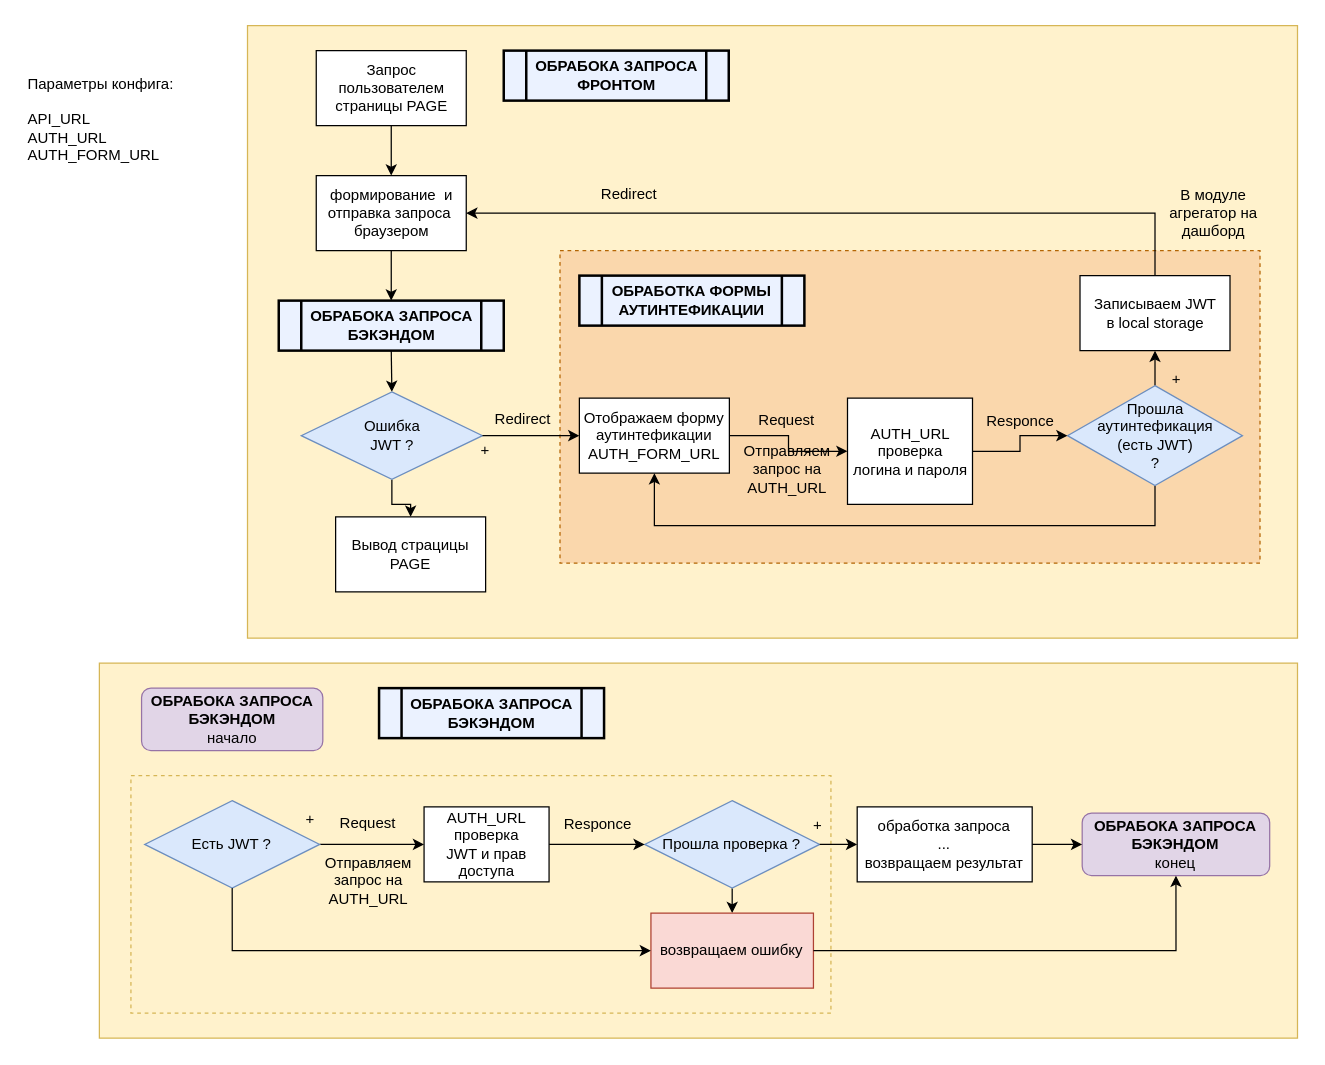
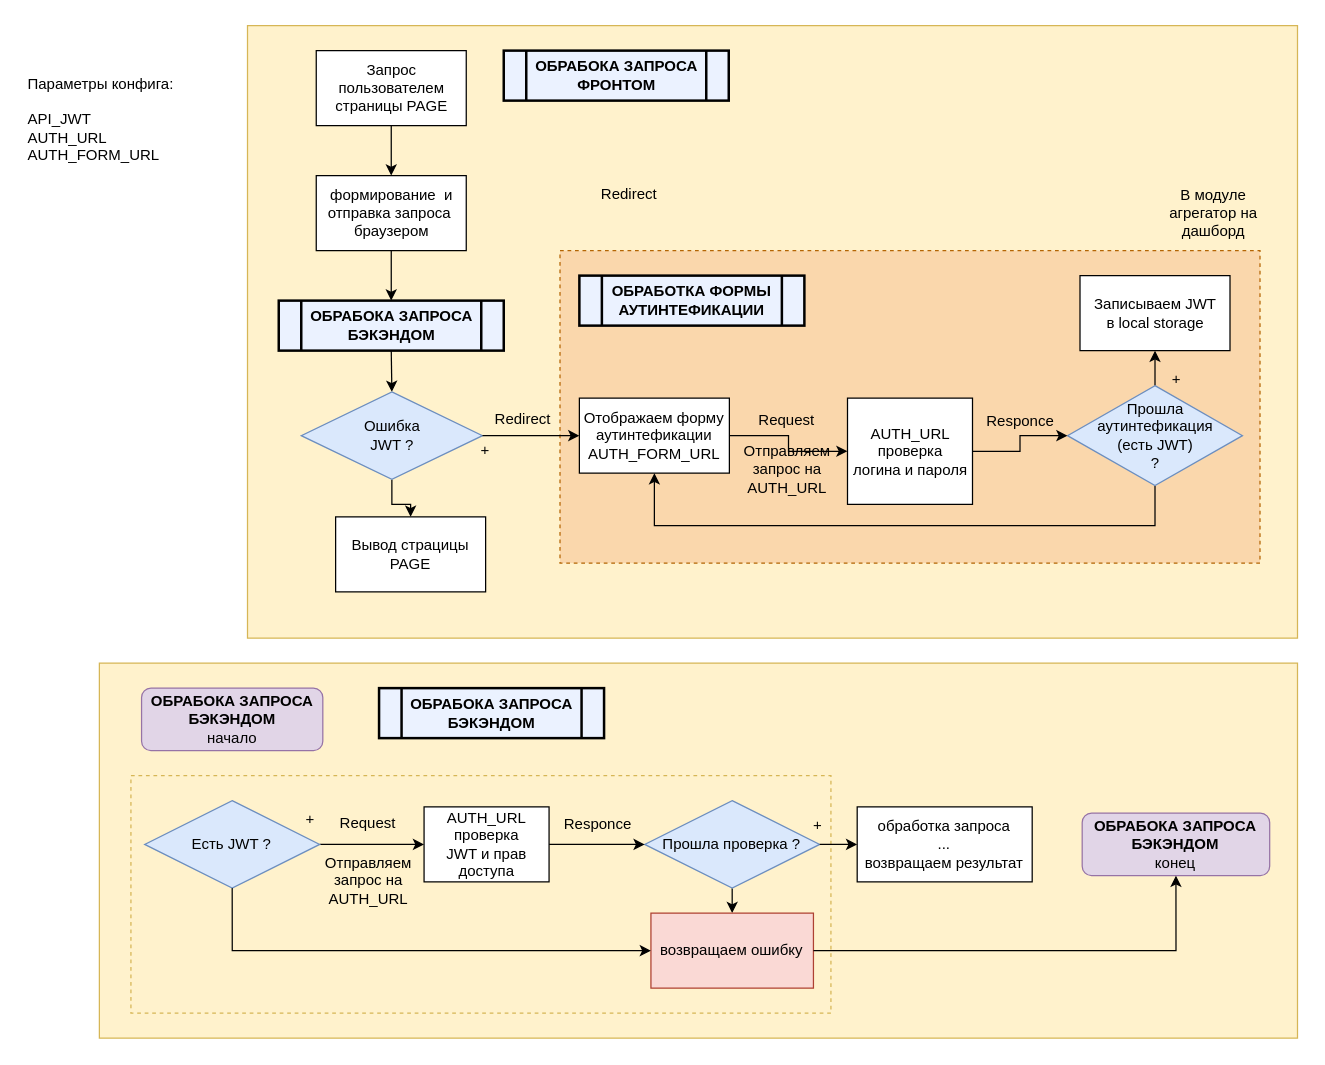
  <mxCell id="0" />
  <mxCell id="1" parent="0" />
  <mxCell id="2" value="" style="rounded=0;whiteSpace=wrap;html=1;fillColor=#fff2cc;strokeColor=#d6b656;" vertex="1" parent="1"><mxGeometry x="79" y="530" width="958.5" height="300" as="geometry" /></mxCell>
  <mxCell id="3" value="" style="rounded=0;whiteSpace=wrap;html=1;strokeWidth=1;dashed=1;fillColor=#fff2cc;strokeColor=#d6b656;" vertex="1" parent="1"><mxGeometry x="104.25" y="620" width="560" height="190" as="geometry" /></mxCell>
  <mxCell id="4" value="" style="rounded=0;whiteSpace=wrap;html=1;fillColor=#fff2cc;strokeColor=#d6b656;" vertex="1" parent="1"><mxGeometry x="197.5" y="20" width="840" height="490" as="geometry" /></mxCell>
  <mxCell id="5" value="" style="rounded=0;whiteSpace=wrap;html=1;strokeWidth=1;dashed=1;fillColor=#fad7ac;strokeColor=#b46504;" vertex="1" parent="1"><mxGeometry x="447.5" y="200" width="560" height="250" as="geometry" /></mxCell>
- <mxCell id="6" value="Параметры конфига:&lt;br&gt;&lt;br&gt;API_URL&lt;br&gt;AUTH_URL&lt;br&gt;AUTH_FORM_URL" style="text;html=1;strokeColor=none;fillColor=none;align=left;verticalAlign=middle;whiteSpace=wrap;rounded=0;" vertex="1" parent="1"><mxGeometry x="20" y="50" width="130" height="90" as="geometry" /></mxCell>
+ <mxCell id="6" value="Параметры конфига:&lt;br&gt;&lt;br&gt;API_JWT&lt;br&gt;AUTH_URL&lt;br&gt;AUTH_FORM_URL" style="text;html=1;strokeColor=none;fillColor=none;align=left;verticalAlign=middle;whiteSpace=wrap;rounded=0;" vertex="1" parent="1"><mxGeometry x="20" y="50" width="130" height="90" as="geometry" /></mxCell>
  <mxCell id="7" style="edgeStyle=orthogonalEdgeStyle;rounded=0;orthogonalLoop=1;jettySize=auto;html=1;exitX=0.5;exitY=1;exitDx=0;exitDy=0;entryX=0.5;entryY=0;entryDx=0;entryDy=0;" edge="1" parent="1" source="8" target="10"><mxGeometry relative="1" as="geometry" /></mxCell>
  <mxCell id="8" value="&lt;b&gt;ОБРАБОКА ЗАПРОСА &lt;br&gt;БЭКЭНДОМ&lt;/b&gt;" style="shape=process;whiteSpace=wrap;html=1;backgroundOutline=1;strokeWidth=2;fillColor=#EBF2FF;" vertex="1" parent="1"><mxGeometry x="222.5" y="240" width="180" height="40" as="geometry" /></mxCell>
  <mxCell id="9" style="edgeStyle=orthogonalEdgeStyle;rounded=0;orthogonalLoop=1;jettySize=auto;html=1;entryX=0.5;entryY=0;entryDx=0;entryDy=0;" edge="1" parent="1" source="10" target="13"><mxGeometry relative="1" as="geometry" /></mxCell>
  <mxCell id="10" value="Ошибка&lt;br&gt;JWT ?" style="rhombus;whiteSpace=wrap;html=1;fillColor=#dae8fc;strokeColor=#6c8ebf;" vertex="1" parent="1"><mxGeometry x="240.5" y="313" width="145" height="70" as="geometry" /></mxCell>
  <mxCell id="11" style="edgeStyle=orthogonalEdgeStyle;rounded=0;orthogonalLoop=1;jettySize=auto;html=1;exitX=1;exitY=0.5;exitDx=0;exitDy=0;entryX=0;entryY=0.5;entryDx=0;entryDy=0;" edge="1" parent="1" source="12" target="42"><mxGeometry relative="1" as="geometry" /></mxCell>
  <mxCell id="12" value="&lt;div&gt;&lt;span&gt;Отображаем форму аутинтефикации&lt;/span&gt;&lt;/div&gt;&lt;span&gt;AUTH_FORM_URL&lt;/span&gt;&lt;span&gt;&lt;br&gt;&lt;/span&gt;" style="rounded=0;whiteSpace=wrap;html=1;align=center;" vertex="1" parent="1"><mxGeometry x="463" y="318" width="120" height="60" as="geometry" /></mxCell>
  <mxCell id="13" value="Вывод страцицы PAGE" style="rounded=0;whiteSpace=wrap;html=1;" vertex="1" parent="1"><mxGeometry x="268" y="413" width="120" height="60" as="geometry" /></mxCell>
  <mxCell id="14" style="edgeStyle=orthogonalEdgeStyle;rounded=0;orthogonalLoop=1;jettySize=auto;html=1;exitX=0.5;exitY=1;exitDx=0;exitDy=0;entryX=0.5;entryY=0;entryDx=0;entryDy=0;" edge="1" parent="1" source="15" target="39"><mxGeometry relative="1" as="geometry" /></mxCell>
  <mxCell id="15" value="Запрос пользователем страницы PAGE" style="rounded=0;whiteSpace=wrap;html=1;" vertex="1" parent="1"><mxGeometry x="252.5" y="40" width="120" height="60" as="geometry" /></mxCell>
  <mxCell id="16" value="" style="endArrow=classic;html=1;rounded=0;exitX=1;exitY=0.5;exitDx=0;exitDy=0;entryX=0;entryY=0.5;entryDx=0;entryDy=0;" edge="1" parent="1" source="10" target="12"><mxGeometry width="50" height="50" relative="1" as="geometry"><mxPoint x="568" y="213" as="sourcePoint" /><mxPoint x="618" y="163" as="targetPoint" /></mxGeometry></mxCell>
  <mxCell id="17" style="edgeStyle=orthogonalEdgeStyle;rounded=0;orthogonalLoop=1;jettySize=auto;html=1;exitX=0.5;exitY=1;exitDx=0;exitDy=0;entryX=0.5;entryY=1;entryDx=0;entryDy=0;" edge="1" parent="1" source="19" target="12"><mxGeometry relative="1" as="geometry"><Array as="points"><mxPoint x="924" y="420" /><mxPoint x="523" y="420" /></Array></mxGeometry></mxCell>
  <mxCell id="18" style="edgeStyle=orthogonalEdgeStyle;rounded=0;orthogonalLoop=1;jettySize=auto;html=1;exitX=0.5;exitY=0;exitDx=0;exitDy=0;entryX=0.5;entryY=1;entryDx=0;entryDy=0;" edge="1" parent="1" source="19" target="24"><mxGeometry relative="1" as="geometry" /></mxCell>
  <mxCell id="19" value="Прошла аутинтефикация&lt;br&gt;(есть JWT)&lt;br&gt;?" style="rhombus;whiteSpace=wrap;html=1;fillColor=#dae8fc;strokeColor=#6c8ebf;" vertex="1" parent="1"><mxGeometry x="853.5" y="308" width="140" height="80" as="geometry" /></mxCell>
  <mxCell id="20" value="В модуле&lt;br&gt;агрегатор на дашборд" style="text;html=1;strokeColor=none;fillColor=none;align=center;verticalAlign=middle;whiteSpace=wrap;rounded=0;" vertex="1" parent="1"><mxGeometry x="931" y="145" width="79" height="50" as="geometry" /></mxCell>
  <mxCell id="21" value="+" style="text;html=1;strokeColor=none;fillColor=none;align=center;verticalAlign=middle;whiteSpace=wrap;rounded=0;" vertex="1" parent="1"><mxGeometry x="377.5" y="350" width="20" height="20" as="geometry" /></mxCell>
  <mxCell id="22" value="&lt;b&gt;ОБРАБОКА ЗАПРОСА &lt;br&gt;ФРОНТОМ&lt;/b&gt;" style="shape=process;whiteSpace=wrap;html=1;backgroundOutline=1;strokeWidth=2;fillColor=#EBF2FF;" vertex="1" parent="1"><mxGeometry x="402.5" y="40" width="180" height="40" as="geometry" /></mxCell>
- <mxCell id="23" style="edgeStyle=orthogonalEdgeStyle;rounded=0;orthogonalLoop=1;jettySize=auto;html=1;exitX=0.5;exitY=0;exitDx=0;exitDy=0;entryX=1;entryY=0.5;entryDx=0;entryDy=0;" edge="1" parent="1" source="24" target="39"><mxGeometry relative="1" as="geometry" /></mxCell>
  <mxCell id="24" value="Записываем JWT&lt;br&gt;в local storage" style="rounded=0;whiteSpace=wrap;html=1;" vertex="1" parent="1"><mxGeometry x="863.5" y="220" width="120" height="60" as="geometry" /></mxCell>
  <mxCell id="25" style="edgeStyle=orthogonalEdgeStyle;rounded=0;orthogonalLoop=1;jettySize=auto;html=1;exitX=1;exitY=0.5;exitDx=0;exitDy=0;entryX=0;entryY=0.5;entryDx=0;entryDy=0;" edge="1" parent="1" source="26" target="48"><mxGeometry relative="1" as="geometry" /></mxCell>
  <mxCell id="26" value="Есть JWT ?" style="rhombus;whiteSpace=wrap;html=1;fillColor=#dae8fc;strokeColor=#6c8ebf;" vertex="1" parent="1"><mxGeometry x="115.25" y="640" width="140" height="70" as="geometry" /></mxCell>
  <mxCell id="27" style="edgeStyle=orthogonalEdgeStyle;rounded=0;orthogonalLoop=1;jettySize=auto;html=1;exitX=0.5;exitY=1;exitDx=0;exitDy=0;entryX=0.5;entryY=0;entryDx=0;entryDy=0;" edge="1" parent="1" source="28" target="29"><mxGeometry relative="1" as="geometry" /></mxCell>
  <mxCell id="28" value="Прошла проверка ?" style="rhombus;whiteSpace=wrap;html=1;fillColor=#dae8fc;strokeColor=#6c8ebf;" vertex="1" parent="1"><mxGeometry x="515.25" y="640" width="140" height="70" as="geometry" /></mxCell>
  <mxCell id="29" value="возвращаем ошибку" style="rounded=0;whiteSpace=wrap;html=1;fillColor=#fad9d5;strokeColor=#ae4132;" vertex="1" parent="1"><mxGeometry x="520.25" y="730" width="130" height="60" as="geometry" /></mxCell>
  <mxCell id="30" style="edgeStyle=orthogonalEdgeStyle;rounded=0;orthogonalLoop=1;jettySize=auto;html=1;exitX=0.5;exitY=1;exitDx=0;exitDy=0;entryX=0;entryY=0.5;entryDx=0;entryDy=0;" edge="1" parent="1" source="26" target="29"><mxGeometry relative="1" as="geometry" /></mxCell>
  <mxCell id="31" value="обработка запроса&lt;br&gt;...&lt;br&gt;возвращаем результат" style="rounded=0;whiteSpace=wrap;html=1;" vertex="1" parent="1"><mxGeometry x="685.25" y="645" width="140" height="60" as="geometry" /></mxCell>
  <mxCell id="32" style="edgeStyle=orthogonalEdgeStyle;rounded=0;orthogonalLoop=1;jettySize=auto;html=1;exitX=1;exitY=0.5;exitDx=0;exitDy=0;entryX=0;entryY=0.5;entryDx=0;entryDy=0;" edge="1" parent="1" source="28" target="31"><mxGeometry relative="1" as="geometry" /></mxCell>
  <mxCell id="33" value="&lt;b&gt;ОБРАБОКА ЗАПРОСА &lt;br&gt;БЭКЭНДОМ&lt;/b&gt;" style="shape=process;whiteSpace=wrap;html=1;backgroundOutline=1;strokeWidth=2;fillColor=#EBF2FF;" vertex="1" parent="1"><mxGeometry x="302.75" y="550" width="180" height="40" as="geometry" /></mxCell>
  <mxCell id="34" value="&lt;b&gt;ОБРАБОКА ЗАПРОСА &lt;br&gt;БЭКЭНДОМ&lt;/b&gt;&lt;br&gt;начало" style="rounded=1;whiteSpace=wrap;html=1;fillColor=#e1d5e7;strokeColor=#9673a6;" vertex="1" parent="1"><mxGeometry x="112.75" y="550" width="145" height="50" as="geometry" /></mxCell>
  <mxCell id="35" value="&lt;b&gt;ОБРАБОКА ЗАПРОСА&lt;br&gt;БЭКЭНДОМ&lt;/b&gt;&lt;br&gt;конец" style="rounded=1;whiteSpace=wrap;html=1;fillColor=#e1d5e7;strokeColor=#9673a6;" vertex="1" parent="1"><mxGeometry x="865.25" y="650" width="150" height="50" as="geometry" /></mxCell>
  <mxCell id="36" style="edgeStyle=orthogonalEdgeStyle;rounded=0;orthogonalLoop=1;jettySize=auto;html=1;exitX=1;exitY=0.5;exitDx=0;exitDy=0;entryX=0.5;entryY=1;entryDx=0;entryDy=0;" edge="1" parent="1" source="29" target="35"><mxGeometry relative="1" as="geometry" /></mxCell>
- <mxCell id="37" style="edgeStyle=orthogonalEdgeStyle;rounded=0;orthogonalLoop=1;jettySize=auto;html=1;exitX=1;exitY=0.5;exitDx=0;exitDy=0;entryX=0;entryY=0.5;entryDx=0;entryDy=0;" edge="1" parent="1" source="31" target="35"><mxGeometry relative="1" as="geometry" /></mxCell>
  <mxCell id="38" style="edgeStyle=orthogonalEdgeStyle;rounded=0;orthogonalLoop=1;jettySize=auto;html=1;exitX=0.5;exitY=1;exitDx=0;exitDy=0;entryX=0.5;entryY=0;entryDx=0;entryDy=0;" edge="1" parent="1" source="39" target="8"><mxGeometry relative="1" as="geometry" /></mxCell>
  <mxCell id="39" value="формирование&amp;nbsp; и отправка запроса&amp;nbsp;&lt;br&gt;браузером" style="rounded=0;whiteSpace=wrap;html=1;" vertex="1" parent="1"><mxGeometry x="252.5" y="140" width="120" height="60" as="geometry" /></mxCell>
  <mxCell id="40" value="Redirect" style="text;html=1;strokeColor=none;fillColor=none;align=center;verticalAlign=middle;whiteSpace=wrap;rounded=0;" vertex="1" parent="1"><mxGeometry x="473" y="140" width="60" height="30" as="geometry" /></mxCell>
  <mxCell id="41" style="edgeStyle=orthogonalEdgeStyle;rounded=0;orthogonalLoop=1;jettySize=auto;html=1;exitX=1;exitY=0.5;exitDx=0;exitDy=0;entryX=0;entryY=0.5;entryDx=0;entryDy=0;" edge="1" parent="1" source="42" target="19"><mxGeometry relative="1" as="geometry" /></mxCell>
  <mxCell id="42" value="AUTH_URL&lt;br&gt;проверка &lt;br&gt;логина и пароля" style="rounded=0;whiteSpace=wrap;html=1;" vertex="1" parent="1"><mxGeometry x="677.5" y="318" width="100" height="85" as="geometry" /></mxCell>
  <mxCell id="43" value="Redirect" style="text;html=1;strokeColor=none;fillColor=none;align=center;verticalAlign=middle;whiteSpace=wrap;rounded=0;" vertex="1" parent="1"><mxGeometry x="387.5" y="320" width="60" height="30" as="geometry" /></mxCell>
  <mxCell id="44" value="Request" style="text;html=1;strokeColor=none;fillColor=none;align=center;verticalAlign=middle;whiteSpace=wrap;rounded=0;" vertex="1" parent="1"><mxGeometry x="598.5" y="327" width="60" height="17" as="geometry" /></mxCell>
  <mxCell id="45" value="Отправляем запрос на&lt;br&gt;AUTH_URL" style="text;html=1;strokeColor=none;fillColor=none;align=center;verticalAlign=middle;whiteSpace=wrap;rounded=0;dashed=1;" vertex="1" parent="1"><mxGeometry x="592.25" y="360" width="74.5" height="30" as="geometry" /></mxCell>
  <mxCell id="46" value="Responce" style="text;html=1;strokeColor=none;fillColor=none;align=center;verticalAlign=middle;whiteSpace=wrap;rounded=0;" vertex="1" parent="1"><mxGeometry x="785.5" y="328" width="60" height="17" as="geometry" /></mxCell>
  <mxCell id="47" style="edgeStyle=orthogonalEdgeStyle;rounded=0;orthogonalLoop=1;jettySize=auto;html=1;exitX=1;exitY=0.5;exitDx=0;exitDy=0;entryX=0;entryY=0.5;entryDx=0;entryDy=0;" edge="1" parent="1" source="48" target="28"><mxGeometry relative="1" as="geometry" /></mxCell>
  <mxCell id="48" value="AUTH_URL&lt;br&gt;проверка &lt;br&gt;JWT и прав доступа" style="rounded=0;whiteSpace=wrap;html=1;" vertex="1" parent="1"><mxGeometry x="338.75" y="645" width="100" height="60" as="geometry" /></mxCell>
  <mxCell id="49" value="Request" style="text;html=1;strokeColor=none;fillColor=none;align=center;verticalAlign=middle;whiteSpace=wrap;rounded=0;" vertex="1" parent="1"><mxGeometry x="264.38" y="649" width="60" height="17" as="geometry" /></mxCell>
  <mxCell id="50" value="Responce" style="text;html=1;strokeColor=none;fillColor=none;align=center;verticalAlign=middle;whiteSpace=wrap;rounded=0;" vertex="1" parent="1"><mxGeometry x="448.38" y="650" width="60" height="17" as="geometry" /></mxCell>
  <mxCell id="51" value="Отправляем запрос на&lt;br&gt;AUTH_URL" style="text;html=1;strokeColor=none;fillColor=none;align=center;verticalAlign=middle;whiteSpace=wrap;rounded=0;dashed=1;" vertex="1" parent="1"><mxGeometry x="257.13" y="689" width="74.5" height="30" as="geometry" /></mxCell>
  <mxCell id="52" value="&lt;b&gt;ОБРАБОТКА ФОРМЫ АУТИНТЕФИКАЦИИ&lt;/b&gt;" style="shape=process;whiteSpace=wrap;html=1;backgroundOutline=1;strokeWidth=2;fillColor=#EBF2FF;" vertex="1" parent="1"><mxGeometry x="463" y="220" width="180" height="40" as="geometry" /></mxCell>
  <mxCell id="53" value="+" style="text;html=1;strokeColor=none;fillColor=none;align=center;verticalAlign=middle;whiteSpace=wrap;rounded=0;" vertex="1" parent="1"><mxGeometry x="931" y="293" width="20" height="20" as="geometry" /></mxCell>
  <mxCell id="54" value="+" style="text;html=1;strokeColor=none;fillColor=none;align=center;verticalAlign=middle;whiteSpace=wrap;rounded=0;" vertex="1" parent="1"><mxGeometry x="237.75" y="645" width="20" height="20" as="geometry" /></mxCell>
  <mxCell id="55" value="+" style="text;html=1;strokeColor=none;fillColor=none;align=center;verticalAlign=middle;whiteSpace=wrap;rounded=0;" vertex="1" parent="1"><mxGeometry x="643.75" y="650" width="20" height="20" as="geometry" /></mxCell>
